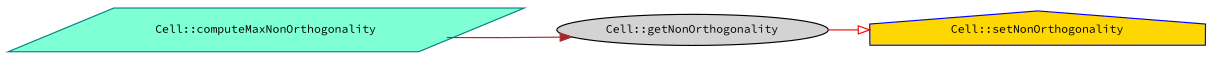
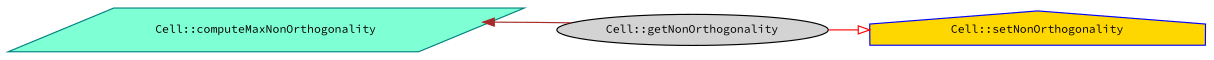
  digraph {
    fontname="Source Code Pro"
    rankdir=LR
    node [fontname="Source Code Pro" fontsize=10 style=filled]
    edge [fontname="Source Code Pro" fontsize=10 labelfontname=Helvetica labelfontsize=10 style=solid]
    n1 [color=teal fillcolor=aquamarine fontcolor=black height=0.2 label="Cell::computeMaxNonOrthogonality" shape=parallelogram width=0.4]
    n2 [color=black fillcolor=lightgrey height=0.2 label="Cell::getNonOrthogonality" shape=ellipse width=0.4]
    n3 [color=blue fillcolor=gold height=0.2 label="Cell::setNonOrthogonality" shape=house width=0.4]
-   n1 -> n2 [arrowhead=normal color=brown]
+   n2 -> n1 [arrowhead=normal color=brown]
    n2 -> n3 [arrowhead=onormal color=red]
  }
